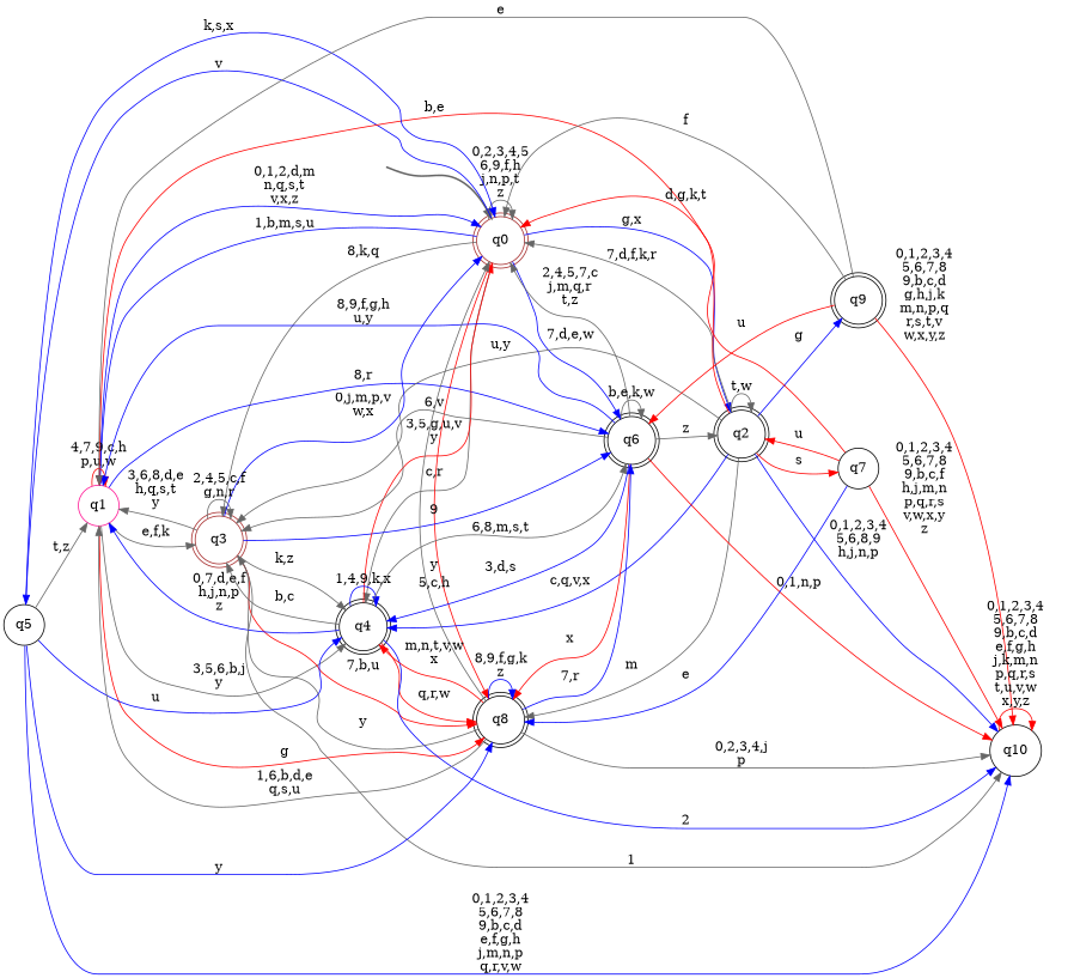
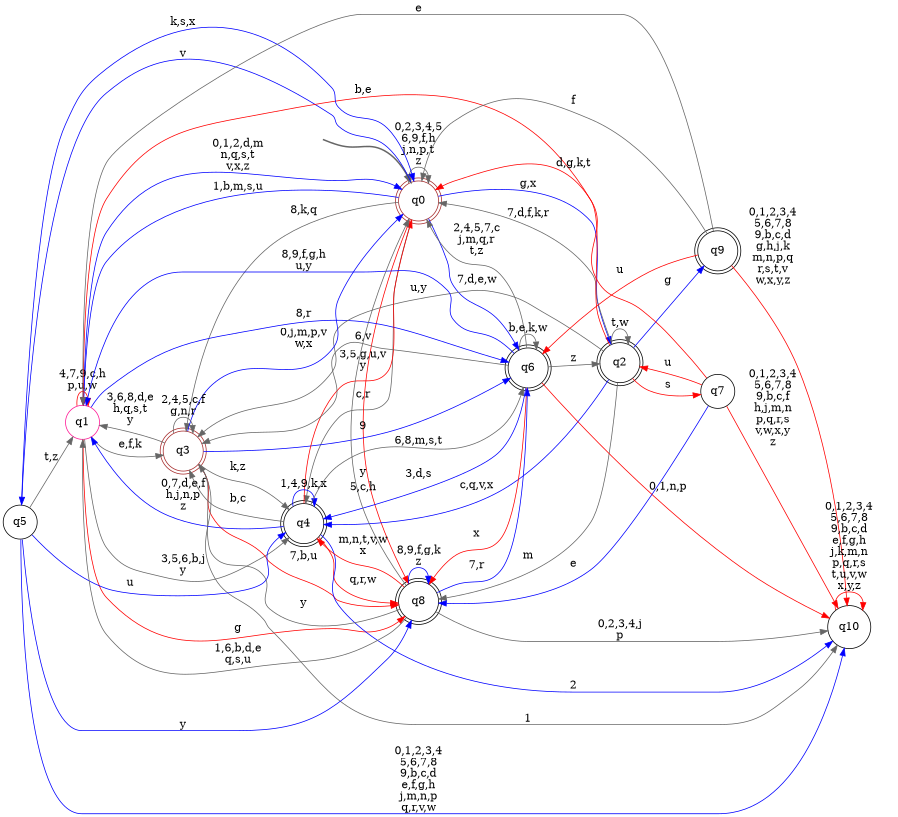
  digraph {
    rankdir=LR
    node [shape=doublecircle style="rounded,filled" color=black fillcolor=white]
    edge [color=gray40]
    __start0 [height=0 shape=none style=invis width=0 color="" fillcolor=""]
    n2 [color=brown label=q0]
    n3 [color=deeppink label=q1 shape=circle style=filled]
    n4 [label=q2]
    n5 [color=brown label=q3]
    n6 [label=q4]
    n7 [label=q5 shape=circle style=filled]
    n8 [label=q6]
    n9 [label=q8]
    n10 [label=q7 shape=circle style=filled]
    n11 [label=q9]
    n12 [label=q10 shape=circle style=filled]
    subgraph cluster_1 {
      nodesep=0.15
      ranksep=0.15
      style=invis
      __start0
      n2
    }
    __start0 -> n2 [penwidth=2]
    n2 -> n2 [label="0,2,3,4,5\n6,9,f,h\nj,n,p,t\nz"]
    n2 -> n3 [color=blue label="1,b,m,s,u"]
    n2 -> n4 [color=blue label="g,x"]
    n2 -> n5 [label="8,k,q"]
    n2 -> n6 [label="c,r"]
    n2 -> n7 [color=blue label=v]
    n2 -> n8 [color=blue label="7,d,e,w"]
    n2 -> n9 [color=red label=y]
    n3 -> n2 [color=blue label="0,1,2,d,m\nn,q,s,t\nv,x,z"]
    n3 -> n3 [color=red label="4,7,9,c,h\np,u,w"]
    n3 -> n5 [label="e,f,k"]
    n3 -> n6 [label="3,5,6,b,j\ny"]
    n3 -> n8 [color=blue label="8,r"]
    n3 -> n9 [color=red label=g]
    n4 -> n2 [label="7,d,f,k,r"]
    n4 -> n3 [color=red label="b,e"]
    n4 -> n4 [label="t,w"]
    n4 -> n5 [label="u,y"]
    n4 -> n6 [color=blue label="c,q,v,x"]
    n4 -> n9 [label=m]
    n4 -> n10 [color=red label=s]
    n4 -> n11 [color=blue label=g]
-   n4 -> n12 [color=blue label="0,1,2,3,4\n5,6,8,9\nh,j,n,p"]
    n5 -> n2 [color=blue label="0,j,m,p,v\nw,x"]
    n5 -> n3 [label="3,6,8,d,e\nh,q,s,t\ny"]
    n5 -> n5 [label="2,4,5,c,f\ng,n,r"]
    n5 -> n6 [label="k,z"]
    n5 -> n8 [color=blue label=9]
    n5 -> n9 [color=red label="7,b,u"]
    n5 -> n12 [label=1]
    n6 -> n2 [color=red label="3,5,g,u,v\ny"]
    n6 -> n3 [color=blue label="0,7,d,e,f\nh,j,n,p\nz"]
    n6 -> n5 [label="b,c"]
    n6 -> n6 [color=blue label="1,4,9,k,x"]
    n6 -> n8 [label="6,8,m,s,t"]
    n6 -> n9 [color=red label="q,r,w"]
    n6 -> n12 [color=blue label=2]
    n7 -> n2 [color=blue label="k,s,x"]
    n7 -> n3 [label="t,z"]
    n7 -> n6 [color=blue label=u]
    n7 -> n9 [color=blue label=y]
    n7 -> n12 [color=blue label="0,1,2,3,4\n5,6,7,8\n9,b,c,d\ne,f,g,h\nj,m,n,p\nq,r,v,w"]
    n8 -> n2 [label="2,4,5,7,c\nj,m,q,r\nt,z"]
    n8 -> n3 [color=blue label="8,9,f,g,h\nu,y"]
    n8 -> n4 [label=z]
    n8 -> n5 [label="6,v"]
    n8 -> n6 [color=blue label="3,d,s"]
    n8 -> n8 [label="b,e,k,w"]
    n8 -> n9 [color=red label=x]
    n8 -> n12 [color=red label="0,1,n,p"]
    n9 -> n2 [label="5,c,h"]
    n9 -> n3 [label="1,6,b,d,e\nq,s,u"]
    n9 -> n5 [label=y]
    n9 -> n6 [color=red label="m,n,t,v,w\nx"]
    n9 -> n8 [color=blue label="7,r"]
    n9 -> n9 [color=blue label="8,9,f,g,k\nz"]
    n9 -> n12 [label="0,2,3,4,j\np"]
    n10 -> n2 [color=red label="d,g,k,t"]
    n10 -> n4 [color=red label=u]
    n10 -> n9 [color=blue label=e]
    n10 -> n12 [color=red label="0,1,2,3,4\n5,6,7,8\n9,b,c,f\nh,j,m,n\np,q,r,s\nv,w,x,y\nz"]
    n11 -> n2 [label=f]
    n11 -> n3 [label=e]
    n11 -> n8 [color=red label=u]
    n11 -> n12 [color=red label="0,1,2,3,4\n5,6,7,8\n9,b,c,d\ng,h,j,k\nm,n,p,q\nr,s,t,v\nw,x,y,z"]
    n12 -> n12 [color=red label="0,1,2,3,4\n5,6,7,8\n9,b,c,d\ne,f,g,h\nj,k,m,n\np,q,r,s\nt,u,v,w\nx,y,z"]
  }
